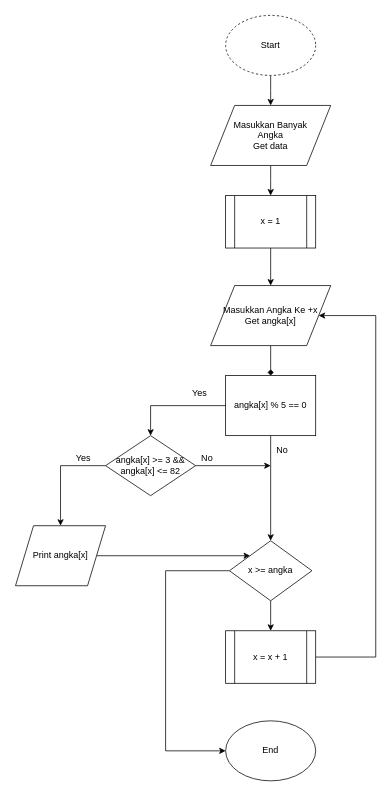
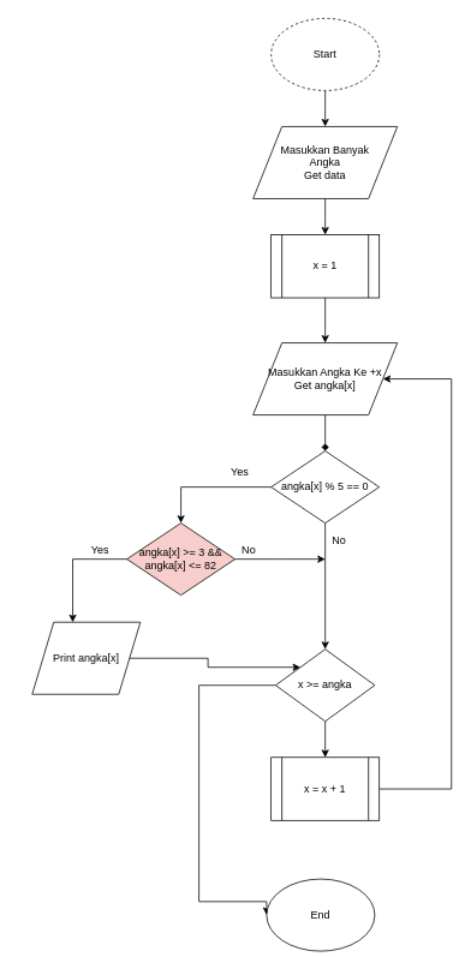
  <mxCell id="0" />
  <mxCell id="1" parent="0" />
  <mxCell id="2" value="" style="edgeStyle=orthogonalEdgeStyle;rounded=0;orthogonalLoop=1;jettySize=auto;html=1;" edge="1" parent="1" source="3"><mxGeometry relative="1" as="geometry"><mxPoint x="360" y="140" as="targetPoint" /></mxGeometry></mxCell>
  <mxCell id="3" value="Start" style="ellipse;whiteSpace=wrap;html=1;dashed=1;" vertex="1" parent="1"><mxGeometry x="300" y="20" width="120" height="80" as="geometry" /></mxCell>
  <mxCell id="4" value="" style="edgeStyle=orthogonalEdgeStyle;rounded=0;orthogonalLoop=1;jettySize=auto;html=1;" edge="1" parent="1" source="5"><mxGeometry relative="1" as="geometry"><mxPoint x="360" y="260" as="targetPoint" /></mxGeometry></mxCell>
  <mxCell id="5" value="Masukkan Banyak&lt;br&gt;Angka&lt;br&gt;Get data" style="shape=parallelogram;perimeter=parallelogramPerimeter;whiteSpace=wrap;html=1;" vertex="1" parent="1"><mxGeometry x="280" y="140" width="160" height="80" as="geometry" /></mxCell>
  <mxCell id="6" value="" style="edgeStyle=orthogonalEdgeStyle;rounded=0;orthogonalLoop=1;jettySize=auto;html=1;" edge="1" parent="1" source="7" target="9"><mxGeometry relative="1" as="geometry" /></mxCell>
  <mxCell id="7" value="x = 1" style="shape=process;whiteSpace=wrap;html=1;backgroundOutline=1;" vertex="1" parent="1"><mxGeometry x="300" y="260" width="120" height="70" as="geometry" /></mxCell>
  <mxCell id="8" value="" style="edgeStyle=orthogonalEdgeStyle;rounded=0;orthogonalLoop=1;jettySize=auto;html=1;endArrow=diamond;" edge="1" parent="1" source="9" target="12"><mxGeometry relative="1" as="geometry" /></mxCell>
  <mxCell id="9" value="Masukkan Angka Ke +x&lt;br&gt;Get angka[x]" style="shape=parallelogram;perimeter=parallelogramPerimeter;whiteSpace=wrap;html=1;" vertex="1" parent="1"><mxGeometry x="280" y="380" width="160" height="80" as="geometry" /></mxCell>
  <mxCell id="10" style="edgeStyle=orthogonalEdgeStyle;rounded=0;orthogonalLoop=1;jettySize=auto;html=1;entryX=0.5;entryY=0;entryDx=0;entryDy=0;" edge="1" parent="1" source="12" target="15"><mxGeometry relative="1" as="geometry" /></mxCell>
  <mxCell id="11" style="edgeStyle=orthogonalEdgeStyle;rounded=0;orthogonalLoop=1;jettySize=auto;html=1;" edge="1" parent="1" source="12" target="22"><mxGeometry relative="1" as="geometry" /></mxCell>
- <mxCell id="12" value="angka[x] % 5 == 0" style="whiteSpace=wrap;html=1;rounded=0;" vertex="1" parent="1"><mxGeometry x="300" y="500" width="120" height="80" as="geometry" /></mxCell>
+ <mxCell id="12" value="angka[x] % 5 == 0" style="rhombus;whiteSpace=wrap;html=1;" vertex="1" parent="1"><mxGeometry x="300" y="500" width="120" height="80" as="geometry" /></mxCell>
  <mxCell id="13" style="edgeStyle=orthogonalEdgeStyle;rounded=0;orthogonalLoop=1;jettySize=auto;html=1;" edge="1" parent="1" source="15" target="17"><mxGeometry relative="1" as="geometry"><Array as="points"><mxPoint x="80" y="620" /></Array></mxGeometry></mxCell>
  <mxCell id="14" style="edgeStyle=orthogonalEdgeStyle;rounded=0;orthogonalLoop=1;jettySize=auto;html=1;" edge="1" parent="1" source="15"><mxGeometry relative="1" as="geometry"><mxPoint x="360" y="620" as="targetPoint" /></mxGeometry></mxCell>
- <mxCell id="15" value="angka[x] &amp;gt;= 3 &amp;amp;&amp;amp; angka[x] &amp;lt;= 82" style="rhombus;whiteSpace=wrap;html=1;" vertex="1" parent="1"><mxGeometry x="140" y="580" width="120" height="80" as="geometry" /></mxCell>
+ <mxCell id="15" value="angka[x] &amp;gt;= 3 &amp;amp;&amp;amp; angka[x] &amp;lt;= 82" style="rhombus;whiteSpace=wrap;html=1;fillColor=#f8cecc;" vertex="1" parent="1"><mxGeometry x="140" y="580" width="120" height="80" as="geometry" /></mxCell>
  <mxCell id="16" style="edgeStyle=orthogonalEdgeStyle;rounded=0;orthogonalLoop=1;jettySize=auto;html=1;entryX=0;entryY=0;entryDx=0;entryDy=0;" edge="1" parent="1" source="17" target="22"><mxGeometry relative="1" as="geometry" /></mxCell>
- <mxCell id="17" value="Print angka[x]" style="shape=parallelogram;perimeter=parallelogramPerimeter;whiteSpace=wrap;html=1;" vertex="1" parent="1"><mxGeometry x="20" y="700" width="120" height="80" as="geometry" /></mxCell>
+ <mxCell id="17" value="Print angka[x]" style="shape=parallelogram;perimeter=parallelogramPerimeter;whiteSpace=wrap;html=1;" vertex="1" parent="1"><mxGeometry x="35" y="690" width="120" height="80" as="geometry" /></mxCell>
  <mxCell id="18" value="Yes" style="text;html=1;align=center;verticalAlign=middle;resizable=0;points=[];autosize=1;" vertex="1" parent="1"><mxGeometry x="245" y="514" width="40" height="20" as="geometry" /></mxCell>
  <mxCell id="19" value="Yes" style="text;html=1;align=center;verticalAlign=middle;resizable=0;points=[];autosize=1;" vertex="1" parent="1"><mxGeometry x="90" y="600" width="40" height="20" as="geometry" /></mxCell>
  <mxCell id="20" value="" style="edgeStyle=orthogonalEdgeStyle;rounded=0;orthogonalLoop=1;jettySize=auto;html=1;" edge="1" parent="1" source="22" target="26"><mxGeometry relative="1" as="geometry" /></mxCell>
  <mxCell id="21" style="edgeStyle=orthogonalEdgeStyle;rounded=0;orthogonalLoop=1;jettySize=auto;html=1;entryX=0;entryY=0.5;entryDx=0;entryDy=0;" edge="1" parent="1" source="22" target="27"><mxGeometry relative="1" as="geometry"><Array as="points"><mxPoint x="220" y="760" /><mxPoint x="220" y="1000" /></Array></mxGeometry></mxCell>
  <mxCell id="22" value="x &amp;gt;= angka" style="rhombus;whiteSpace=wrap;html=1;" vertex="1" parent="1"><mxGeometry x="305" y="720" width="110" height="80" as="geometry" /></mxCell>
  <mxCell id="23" value="No" style="text;html=1;align=center;verticalAlign=middle;resizable=0;points=[];autosize=1;" vertex="1" parent="1"><mxGeometry x="360" y="590" width="30" height="20" as="geometry" /></mxCell>
  <mxCell id="24" value="No" style="text;html=1;align=center;verticalAlign=middle;resizable=0;points=[];autosize=1;" vertex="1" parent="1"><mxGeometry x="260" y="600" width="30" height="20" as="geometry" /></mxCell>
  <mxCell id="25" style="edgeStyle=orthogonalEdgeStyle;rounded=0;orthogonalLoop=1;jettySize=auto;html=1;entryX=1;entryY=0.5;entryDx=0;entryDy=0;" edge="1" parent="1" source="26" target="9"><mxGeometry relative="1" as="geometry"><Array as="points"><mxPoint x="500" y="875" /><mxPoint x="500" y="420" /></Array></mxGeometry></mxCell>
  <mxCell id="26" value="x = x + 1" style="shape=process;whiteSpace=wrap;html=1;backgroundOutline=1;" vertex="1" parent="1"><mxGeometry x="300" y="840" width="120" height="70" as="geometry" /></mxCell>
- <mxCell id="27" value="End" style="ellipse;whiteSpace=wrap;html=1;" vertex="1" parent="1"><mxGeometry x="300" y="960" width="120" height="80" as="geometry" /></mxCell>
+ <mxCell id="27" value="End" style="ellipse;whiteSpace=wrap;html=1;" vertex="1" parent="1"><mxGeometry x="295" y="975" width="120" height="80" as="geometry" /></mxCell>
